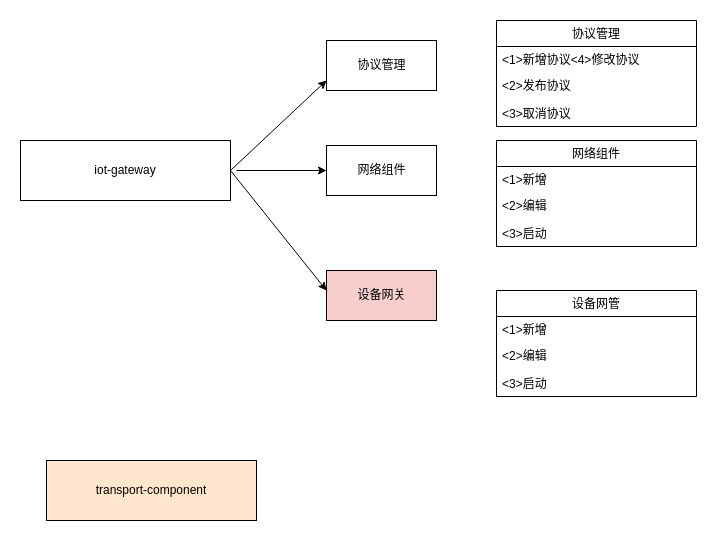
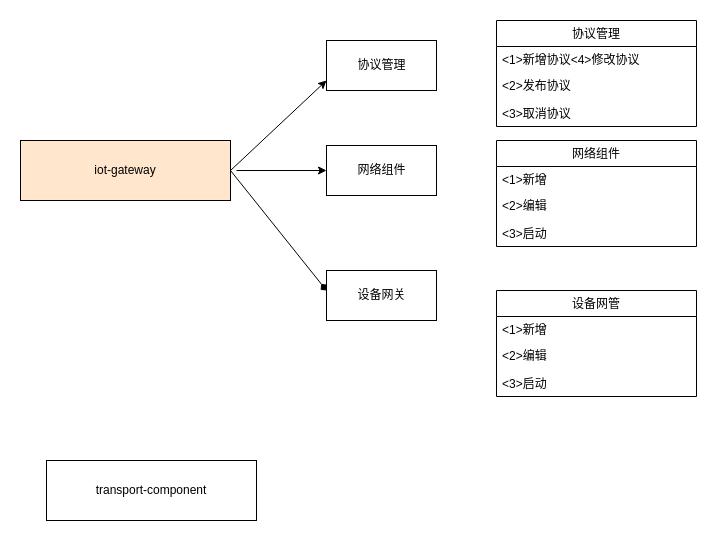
  <mxCell id="0" />
  <mxCell id="1" parent="0" />
- <mxCell id="2" value="iot-gateway" style="rounded=0;whiteSpace=wrap;html=1;" vertex="1" parent="1"><mxGeometry x="20" y="140" width="210" height="60" as="geometry" /></mxCell>
- <mxCell id="3" value="transport-component" style="rounded=0;whiteSpace=wrap;html=1;fillColor=#ffe6cc;" vertex="1" parent="1"><mxGeometry x="46" y="460" width="210" height="60" as="geometry" /></mxCell>
+ <mxCell id="2" value="iot-gateway" style="rounded=0;whiteSpace=wrap;html=1;fillColor=#ffe6cc;" vertex="1" parent="1"><mxGeometry x="20" y="140" width="210" height="60" as="geometry" /></mxCell>
+ <mxCell id="3" value="transport-component" style="rounded=0;whiteSpace=wrap;html=1;" vertex="1" parent="1"><mxGeometry x="46" y="460" width="210" height="60" as="geometry" /></mxCell>
  <mxCell id="4" value="协议管理" style="html=1;" vertex="1" parent="1"><mxGeometry x="326" y="40" width="110" height="50" as="geometry" /></mxCell>
  <mxCell id="5" value="网络组件" style="html=1;" vertex="1" parent="1"><mxGeometry x="326" y="145" width="110" height="50" as="geometry" /></mxCell>
- <mxCell id="6" value="设备网关" style="html=1;fillColor=#f8cecc;" vertex="1" parent="1"><mxGeometry x="326" y="270" width="110" height="50" as="geometry" /></mxCell>
+ <mxCell id="6" value="设备网关" style="html=1;" vertex="1" parent="1"><mxGeometry x="326" y="270" width="110" height="50" as="geometry" /></mxCell>
  <mxCell id="7" value="" style="endArrow=classic;html=1;exitX=1;exitY=0.5;exitDx=0;exitDy=0;" edge="1" parent="1" source="2"><mxGeometry width="50" height="50" relative="1" as="geometry"><mxPoint x="246" y="170" as="sourcePoint" /><mxPoint x="326" y="80" as="targetPoint" /></mxGeometry></mxCell>
  <mxCell id="8" value="" style="endArrow=classic;html=1;entryX=0;entryY=0.5;entryDx=0;entryDy=0;" edge="1" parent="1" target="5"><mxGeometry width="50" height="50" relative="1" as="geometry"><mxPoint x="236" y="170" as="sourcePoint" /><mxPoint x="306" y="170" as="targetPoint" /></mxGeometry></mxCell>
- <mxCell id="9" value="" style="endArrow=classic;html=1;exitX=1;exitY=0.5;exitDx=0;exitDy=0;entryX=0;entryY=0.4;entryDx=0;entryDy=0;entryPerimeter=0;" edge="1" parent="1" source="2" target="6"><mxGeometry width="50" height="50" relative="1" as="geometry"><mxPoint x="256" y="290" as="sourcePoint" /><mxPoint x="306" y="240" as="targetPoint" /></mxGeometry></mxCell>
+ <mxCell id="9" value="" style="endArrow=diamond;html=1;exitX=1;exitY=0.5;exitDx=0;exitDy=0;entryX=0;entryY=0.4;entryDx=0;entryDy=0;entryPerimeter=0;" edge="1" parent="1" source="2" target="6"><mxGeometry width="50" height="50" relative="1" as="geometry"><mxPoint x="256" y="290" as="sourcePoint" /><mxPoint x="306" y="240" as="targetPoint" /></mxGeometry></mxCell>
  <mxCell id="10" value="协议管理" style="swimlane;fontStyle=0;childLayout=stackLayout;horizontal=1;startSize=26;horizontalStack=0;resizeParent=1;resizeParentMax=0;resizeLast=0;collapsible=1;marginBottom=0;" vertex="1" parent="1"><mxGeometry x="496" width="200" height="106" as="geometry" y="20" /></mxCell>
  <mxCell id="11" value="&lt;1&gt;新增协议&lt;4&gt;修改协议" style="text;strokeColor=none;fillColor=none;align=left;verticalAlign=top;spacingLeft=4;spacingRight=4;overflow=hidden;rotatable=0;points=[[0,0.5],[1,0.5]];portConstraint=eastwest;" vertex="1" parent="10"><mxGeometry y="26" width="200" height="26" as="geometry" /></mxCell>
  <mxCell id="12" value="&lt;2&gt;发布协议" style="text;strokeColor=none;fillColor=none;align=left;verticalAlign=top;spacingLeft=4;spacingRight=4;overflow=hidden;rotatable=0;points=[[0,0.5],[1,0.5]];portConstraint=eastwest;" vertex="1" parent="10"><mxGeometry y="52" width="200" height="28" as="geometry" /></mxCell>
  <mxCell id="13" value="&lt;3&gt;取消协议" style="text;strokeColor=none;fillColor=none;align=left;verticalAlign=top;spacingLeft=4;spacingRight=4;overflow=hidden;rotatable=0;points=[[0,0.5],[1,0.5]];portConstraint=eastwest;" vertex="1" parent="10"><mxGeometry y="80" width="200" height="26" as="geometry" /></mxCell>
  <mxCell id="14" value="网络组件" style="swimlane;fontStyle=0;childLayout=stackLayout;horizontal=1;startSize=26;horizontalStack=0;resizeParent=1;resizeParentMax=0;resizeLast=0;collapsible=1;marginBottom=0;" vertex="1" parent="1"><mxGeometry x="496" y="140" width="200" height="106" as="geometry" /></mxCell>
  <mxCell id="15" value="&lt;1&gt;新增" style="text;strokeColor=none;fillColor=none;align=left;verticalAlign=top;spacingLeft=4;spacingRight=4;overflow=hidden;rotatable=0;points=[[0,0.5],[1,0.5]];portConstraint=eastwest;" vertex="1" parent="14"><mxGeometry y="26" width="200" height="26" as="geometry" /></mxCell>
  <mxCell id="16" value="&lt;2&gt;编辑" style="text;strokeColor=none;fillColor=none;align=left;verticalAlign=top;spacingLeft=4;spacingRight=4;overflow=hidden;rotatable=0;points=[[0,0.5],[1,0.5]];portConstraint=eastwest;" vertex="1" parent="14"><mxGeometry y="52" width="200" height="28" as="geometry" /></mxCell>
  <mxCell id="17" value="&lt;3&gt;启动" style="text;strokeColor=none;fillColor=none;align=left;verticalAlign=top;spacingLeft=4;spacingRight=4;overflow=hidden;rotatable=0;points=[[0,0.5],[1,0.5]];portConstraint=eastwest;" vertex="1" parent="14"><mxGeometry y="80" width="200" height="26" as="geometry" /></mxCell>
  <mxCell id="18" value="设备网管" style="swimlane;fontStyle=0;childLayout=stackLayout;horizontal=1;startSize=26;horizontalStack=0;resizeParent=1;resizeParentMax=0;resizeLast=0;collapsible=1;marginBottom=0;" vertex="1" parent="1"><mxGeometry x="496" y="290" width="200" height="106" as="geometry" /></mxCell>
  <mxCell id="19" value="&lt;1&gt;新增" style="text;strokeColor=none;fillColor=none;align=left;verticalAlign=top;spacingLeft=4;spacingRight=4;overflow=hidden;rotatable=0;points=[[0,0.5],[1,0.5]];portConstraint=eastwest;" vertex="1" parent="18"><mxGeometry y="26" width="200" height="26" as="geometry" /></mxCell>
  <mxCell id="20" value="&lt;2&gt;编辑" style="text;strokeColor=none;fillColor=none;align=left;verticalAlign=top;spacingLeft=4;spacingRight=4;overflow=hidden;rotatable=0;points=[[0,0.5],[1,0.5]];portConstraint=eastwest;" vertex="1" parent="18"><mxGeometry y="52" width="200" height="28" as="geometry" /></mxCell>
  <mxCell id="21" value="&lt;3&gt;启动" style="text;strokeColor=none;fillColor=none;align=left;verticalAlign=top;spacingLeft=4;spacingRight=4;overflow=hidden;rotatable=0;points=[[0,0.5],[1,0.5]];portConstraint=eastwest;" vertex="1" parent="18"><mxGeometry y="80" width="200" height="26" as="geometry" /></mxCell>
